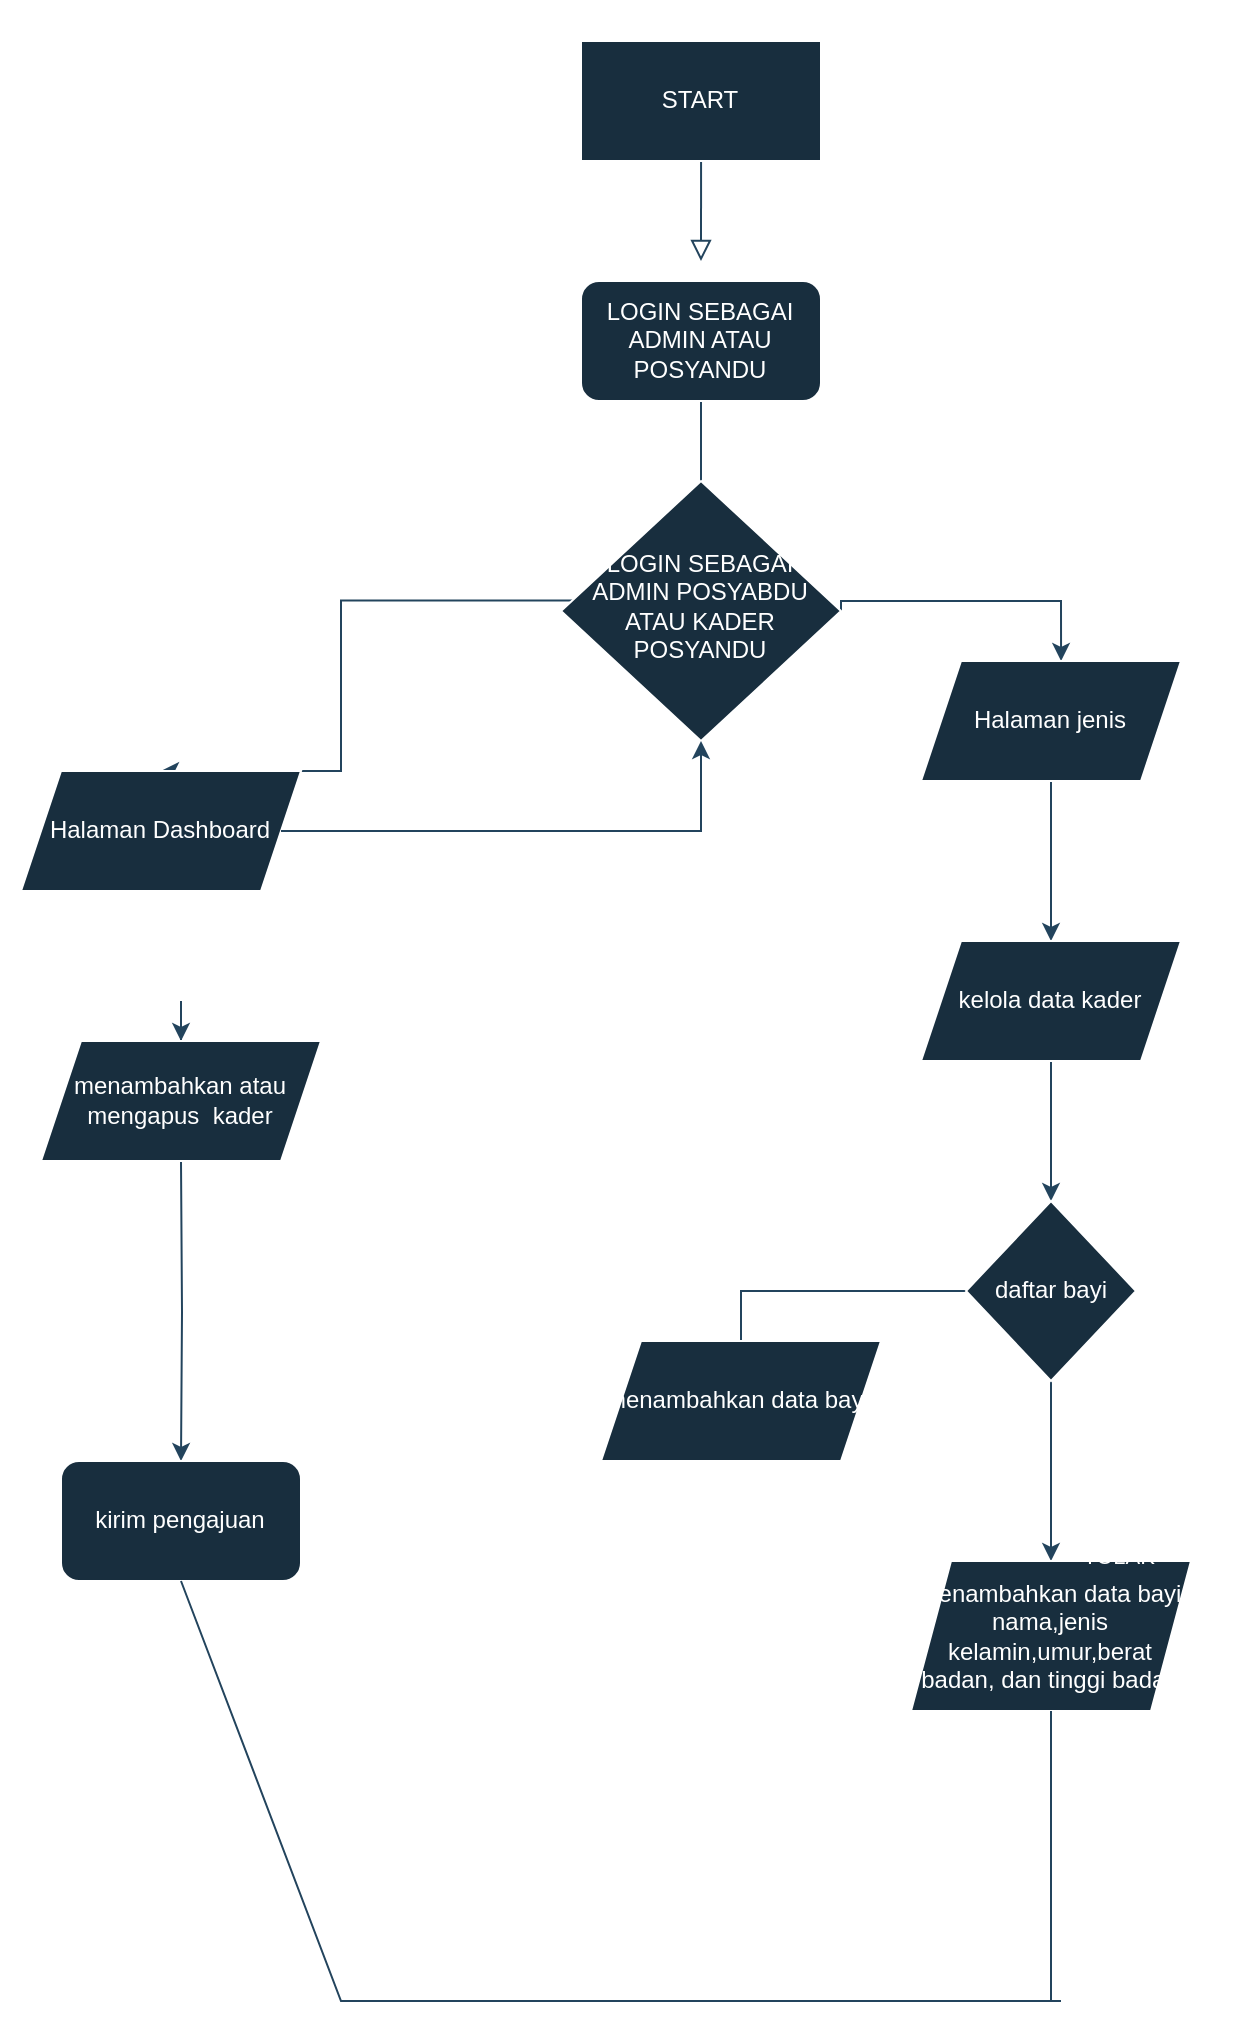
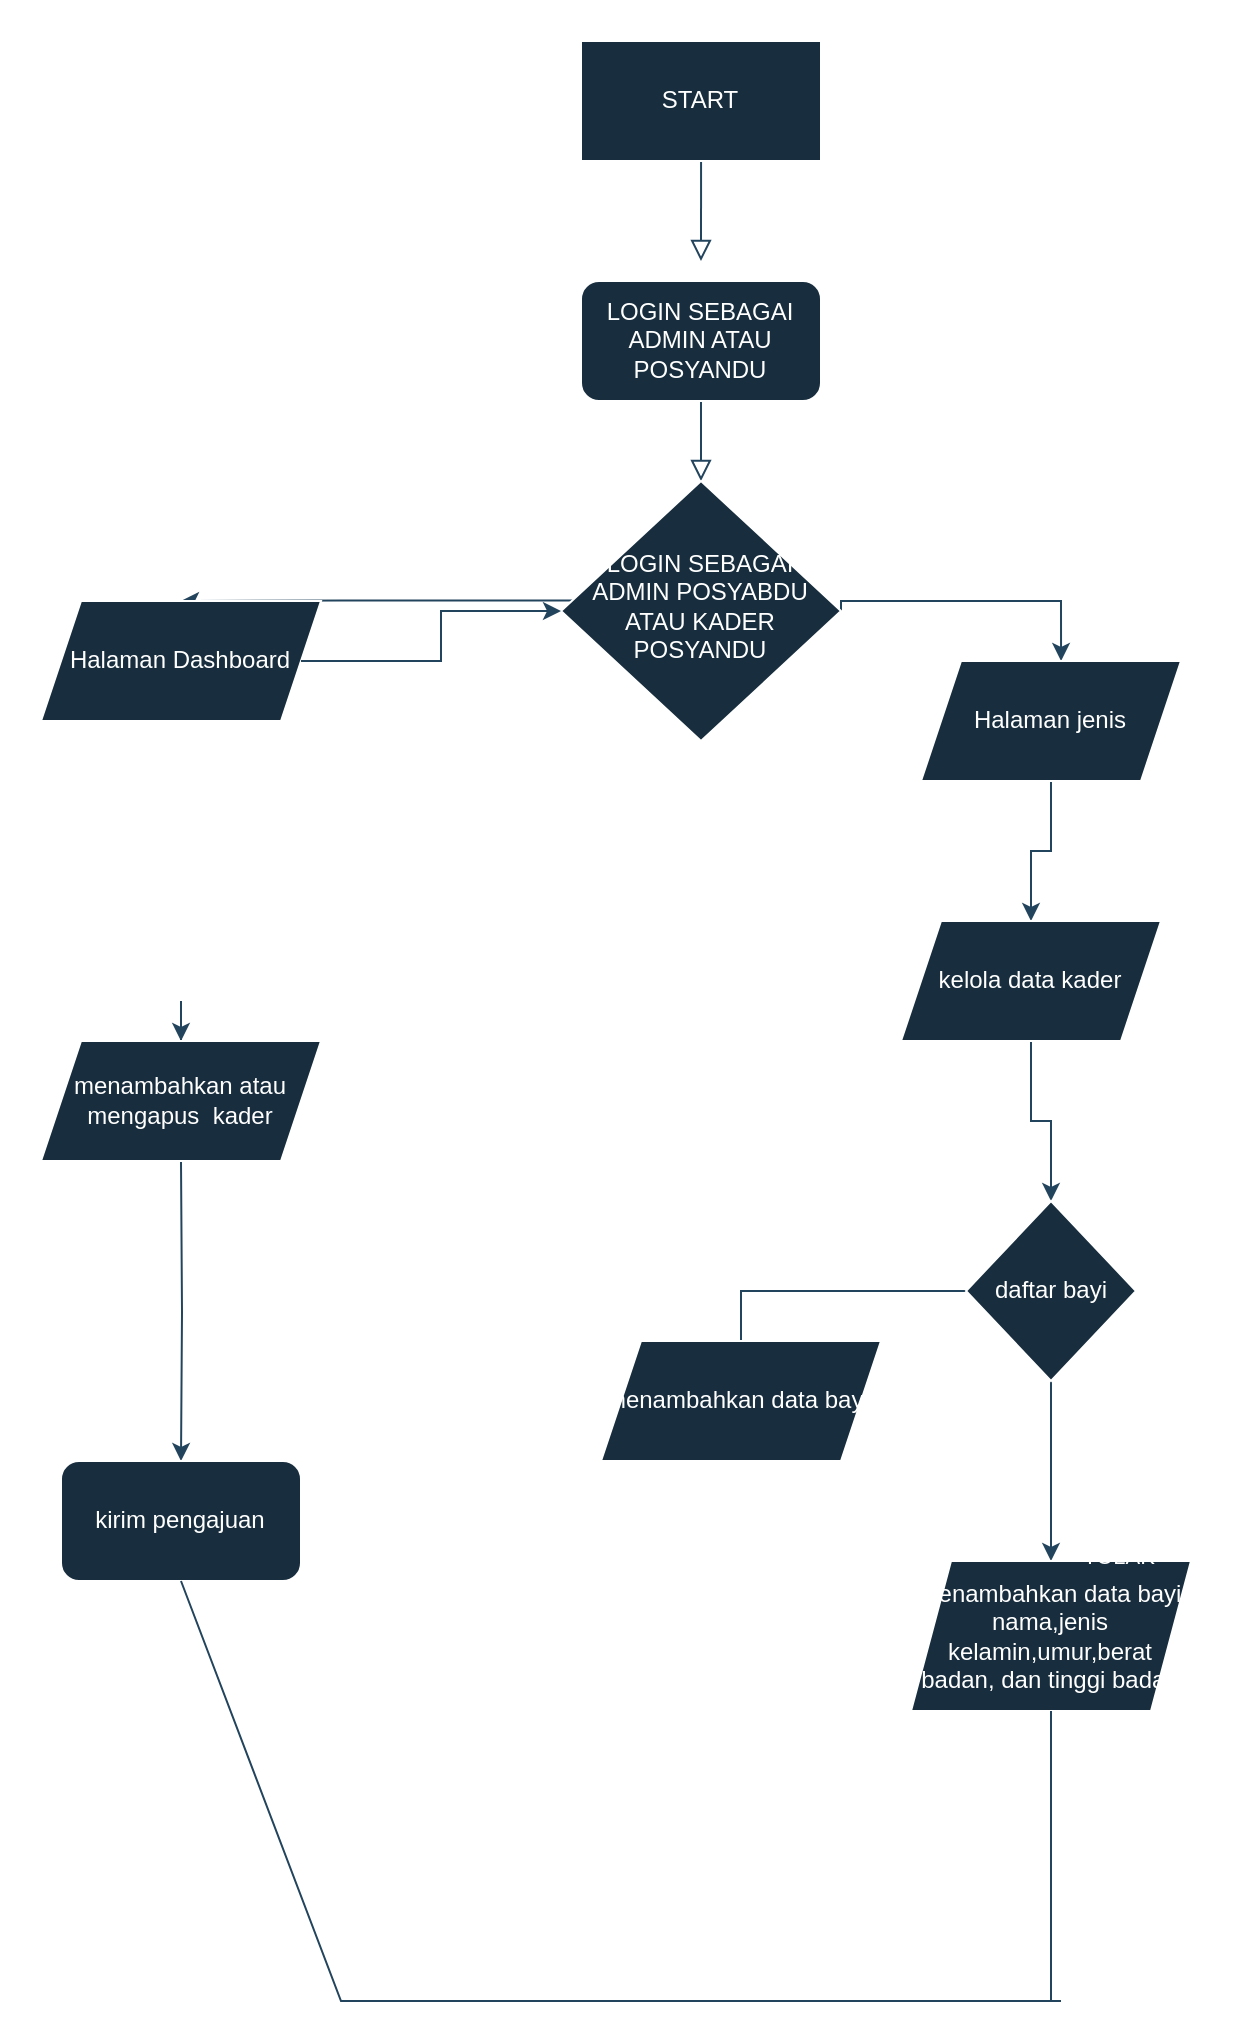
  <mxCell id="0" />
  <mxCell id="1" parent="0" />
  <mxCell id="2" value="" style="rounded=0;html=1;jettySize=auto;orthogonalLoop=1;fontSize=11;endArrow=block;endFill=0;endSize=8;strokeWidth=1;shadow=0;labelBackgroundColor=none;edgeStyle=orthogonalEdgeStyle;strokeColor=#23445D;fontColor=default;" parent="1" edge="1"><mxGeometry relative="1" as="geometry"><mxPoint x="350.034" y="80" as="sourcePoint" /><mxPoint x="350" y="130" as="targetPoint" /></mxGeometry></mxCell>
- <mxCell id="3" value="" style="rounded=0;html=1;jettySize=auto;orthogonalLoop=1;fontSize=11;endArrow=none;endFill=0;endSize=8;strokeWidth=1;shadow=0;labelBackgroundColor=none;edgeStyle=orthogonalEdgeStyle;exitX=0.5;exitY=1;exitDx=0;exitDy=0;strokeColor=#23445D;fontColor=default;" parent="1" source="7" target="6" edge="1"><mxGeometry y="20" relative="1" as="geometry"><mxPoint as="offset" /><mxPoint x="350" y="210" as="sourcePoint" /><Array as="points" /></mxGeometry></mxCell>
+ <mxCell id="3" value="" style="rounded=0;html=1;jettySize=auto;orthogonalLoop=1;fontSize=11;endArrow=block;endFill=0;endSize=8;strokeWidth=1;shadow=0;labelBackgroundColor=none;edgeStyle=orthogonalEdgeStyle;exitX=0.5;exitY=1;exitDx=0;exitDy=0;strokeColor=#23445D;fontColor=default;" parent="1" source="7" target="6" edge="1"><mxGeometry y="20" relative="1" as="geometry"><mxPoint as="offset" /><mxPoint x="350" y="210" as="sourcePoint" /><Array as="points" /></mxGeometry></mxCell>
  <mxCell id="4" value="" style="edgeStyle=orthogonalEdgeStyle;rounded=0;orthogonalLoop=1;jettySize=auto;html=1;entryX=0.5;entryY=0;entryDx=0;entryDy=0;labelBackgroundColor=none;strokeColor=#23445D;fontColor=default;" parent="1" target="10" edge="1"><mxGeometry relative="1" as="geometry"><mxPoint x="290.001" y="299.694" as="sourcePoint" /><mxPoint x="170" y="330" as="targetPoint" /><Array as="points"><mxPoint x="170" y="300" /></Array></mxGeometry></mxCell>
  <mxCell id="5" value="" style="edgeStyle=orthogonalEdgeStyle;rounded=0;orthogonalLoop=1;jettySize=auto;html=1;exitX=1;exitY=0.5;exitDx=0;exitDy=0;labelBackgroundColor=none;strokeColor=#23445D;fontColor=default;" parent="1" source="6" edge="1"><mxGeometry relative="1" as="geometry"><mxPoint x="439.999" y="300.034" as="sourcePoint" /><mxPoint x="530.04" y="330" as="targetPoint" /><Array as="points"><mxPoint x="530" y="300" /></Array></mxGeometry></mxCell>
  <mxCell id="6" value="LOGIN SEBAGAI ADMIN POSYABDU ATAU KADER POSYANDU" style="rhombus;whiteSpace=wrap;html=1;shadow=0;fontFamily=Helvetica;fontSize=12;align=center;strokeWidth=1;spacing=6;spacingTop=-4;labelBackgroundColor=none;fillColor=#182E3E;strokeColor=#FFFFFF;fontColor=#FFFFFF;" parent="1" vertex="1"><mxGeometry x="280" y="240" width="140" height="130" as="geometry" /></mxCell>
  <mxCell id="7" value="LOGIN SEBAGAI ADMIN ATAU POSYANDU" style="rounded=1;whiteSpace=wrap;html=1;labelBackgroundColor=none;fillColor=#182E3E;strokeColor=#FFFFFF;fontColor=#FFFFFF;" parent="1" vertex="1"><mxGeometry x="290" y="140" width="120" height="60" as="geometry" /></mxCell>
  <mxCell id="8" value="START" style="rounded=0;whiteSpace=wrap;html=1;labelBackgroundColor=none;fillColor=#182E3E;strokeColor=#FFFFFF;fontColor=#FFFFFF;" parent="1" vertex="1"><mxGeometry x="290" y="20" width="120" height="60" as="geometry" /></mxCell>
  <mxCell id="9" value="" style="edgeStyle=orthogonalEdgeStyle;rounded=0;orthogonalLoop=1;jettySize=auto;html=1;labelBackgroundColor=none;strokeColor=#23445D;fontColor=default;" parent="1" source="26" edge="1"><mxGeometry relative="1" as="geometry"><mxPoint x="90" y="520" as="targetPoint" /></mxGeometry></mxCell>
- <mxCell id="10" value="Halaman Dashboard" style="shape=parallelogram;perimeter=parallelogramPerimeter;whiteSpace=wrap;html=1;fixedSize=1;labelBackgroundColor=none;fillColor=#182E3E;strokeColor=#FFFFFF;fontColor=#FFFFFF;" parent="1" vertex="1"><mxGeometry x="10" y="385" width="140" height="60" as="geometry" /></mxCell>
+ <mxCell id="10" value="Halaman Dashboard" style="shape=parallelogram;perimeter=parallelogramPerimeter;whiteSpace=wrap;html=1;fixedSize=1;labelBackgroundColor=none;fillColor=#182E3E;strokeColor=#FFFFFF;fontColor=#FFFFFF;" parent="1" vertex="1"><mxGeometry x="20" y="300" width="140" height="60" as="geometry" /></mxCell>
  <mxCell id="11" value="" style="edgeStyle=orthogonalEdgeStyle;rounded=0;orthogonalLoop=1;jettySize=auto;html=1;labelBackgroundColor=none;strokeColor=#23445D;fontColor=default;" parent="1" target="12" edge="1"><mxGeometry relative="1" as="geometry"><mxPoint x="90" y="580" as="sourcePoint" /></mxGeometry></mxCell>
  <mxCell id="12" value="kirim pengajuan" style="whiteSpace=wrap;html=1;labelBackgroundColor=none;fillColor=#182E3E;strokeColor=#FFFFFF;fontColor=#FFFFFF;rounded=1;" parent="1" vertex="1"><mxGeometry x="30" y="730" width="120" height="60" as="geometry" /></mxCell>
  <mxCell id="13" value="" style="edgeStyle=orthogonalEdgeStyle;rounded=0;orthogonalLoop=1;jettySize=auto;html=1;labelBackgroundColor=none;strokeColor=#23445D;fontColor=default;" parent="1" source="14" target="16" edge="1"><mxGeometry relative="1" as="geometry" /></mxCell>
  <mxCell id="14" value="Halaman jenis" style="shape=parallelogram;perimeter=parallelogramPerimeter;whiteSpace=wrap;html=1;fixedSize=1;labelBackgroundColor=none;fillColor=#182E3E;strokeColor=#FFFFFF;fontColor=#FFFFFF;" parent="1" vertex="1"><mxGeometry x="460" y="330" width="130" height="60" as="geometry" /></mxCell>
  <mxCell id="15" value="" style="edgeStyle=orthogonalEdgeStyle;rounded=0;orthogonalLoop=1;jettySize=auto;html=1;labelBackgroundColor=none;strokeColor=#23445D;fontColor=default;" parent="1" source="16" target="19" edge="1"><mxGeometry relative="1" as="geometry" /></mxCell>
- <mxCell id="16" value="kelola data kader" style="shape=parallelogram;perimeter=parallelogramPerimeter;whiteSpace=wrap;html=1;fixedSize=1;labelBackgroundColor=none;fillColor=#182E3E;strokeColor=#FFFFFF;fontColor=#FFFFFF;" parent="1" vertex="1"><mxGeometry x="460" y="470" width="130" height="60" as="geometry" /></mxCell>
+ <mxCell id="16" value="kelola data kader" style="shape=parallelogram;perimeter=parallelogramPerimeter;whiteSpace=wrap;html=1;fixedSize=1;labelBackgroundColor=none;fillColor=#182E3E;strokeColor=#FFFFFF;fontColor=#FFFFFF;" parent="1" vertex="1"><mxGeometry x="450" y="460" width="130" height="60" as="geometry" /></mxCell>
  <mxCell id="17" value="" style="edgeStyle=orthogonalEdgeStyle;rounded=0;orthogonalLoop=1;jettySize=auto;html=1;labelBackgroundColor=none;strokeColor=#23445D;fontColor=default;" parent="1" source="19" edge="1"><mxGeometry relative="1" as="geometry"><mxPoint x="370" y="680" as="targetPoint" /><Array as="points"><mxPoint x="370" y="645" /></Array></mxGeometry></mxCell>
  <mxCell id="18" value="" style="edgeStyle=orthogonalEdgeStyle;rounded=0;orthogonalLoop=1;jettySize=auto;html=1;labelBackgroundColor=none;strokeColor=#23445D;fontColor=default;" parent="1" source="19" target="21" edge="1"><mxGeometry relative="1" as="geometry" /></mxCell>
  <mxCell id="19" value="daftar bayi" style="rhombus;whiteSpace=wrap;html=1;labelBackgroundColor=none;fillColor=#182E3E;strokeColor=#FFFFFF;fontColor=#FFFFFF;" parent="1" vertex="1"><mxGeometry x="482.5" y="600" width="85" height="90" as="geometry" /></mxCell>
  <mxCell id="20" value="menambahkan data bayii" style="shape=parallelogram;perimeter=parallelogramPerimeter;whiteSpace=wrap;html=1;fixedSize=1;labelBackgroundColor=none;fillColor=#182E3E;strokeColor=#FFFFFF;fontColor=#FFFFFF;" parent="1" vertex="1"><mxGeometry x="300" y="670" width="140" height="60" as="geometry" /></mxCell>
  <mxCell id="21" value="menambahkan data bayi nama,jenis kelamin,umur,berat badan, dan tinggi badan" style="shape=parallelogram;perimeter=parallelogramPerimeter;whiteSpace=wrap;html=1;fixedSize=1;labelBackgroundColor=none;fillColor=#182E3E;strokeColor=#FFFFFF;fontColor=#FFFFFF;" parent="1" vertex="1"><mxGeometry x="455" y="780" width="140" height="75" as="geometry" /></mxCell>
  <mxCell id="22" value="TOLAK" style="edgeLabel;html=1;align=center;verticalAlign=middle;resizable=0;points=[];labelBackgroundColor=none;fontColor=#FFFFFF;" parent="1" vertex="1" connectable="0"><mxGeometry x="567.495" y="780" as="geometry"><mxPoint x="-9" y="-3" as="offset" /></mxGeometry></mxCell>
  <mxCell id="23" value="" style="endArrow=none;html=1;rounded=0;entryX=0.5;entryY=1;entryDx=0;entryDy=0;labelBackgroundColor=none;strokeColor=#23445D;fontColor=default;" parent="1" target="12" edge="1"><mxGeometry width="50" height="50" relative="1" as="geometry"><mxPoint x="530" y="1000" as="sourcePoint" /><mxPoint x="340" y="790" as="targetPoint" /><Array as="points"><mxPoint x="170" y="1000" /></Array></mxGeometry></mxCell>
  <mxCell id="24" value="" style="endArrow=none;html=1;rounded=0;entryX=0.5;entryY=1;entryDx=0;entryDy=0;labelBackgroundColor=none;strokeColor=#23445D;fontColor=default;" parent="1" target="21" edge="1"><mxGeometry width="50" height="50" relative="1" as="geometry"><mxPoint x="525" y="1000" as="sourcePoint" /><mxPoint x="340" y="790" as="targetPoint" /><Array as="points" /></mxGeometry></mxCell>
  <mxCell id="25" value="" style="edgeStyle=orthogonalEdgeStyle;rounded=0;orthogonalLoop=1;jettySize=auto;html=1;labelBackgroundColor=none;strokeColor=#23445D;fontColor=default;" edge="1" parent="1" source="10" target="6"><mxGeometry relative="1" as="geometry"><mxPoint x="90" y="360" as="sourcePoint" /><mxPoint x="90" y="520" as="targetPoint" /></mxGeometry></mxCell>
  <mxCell id="26" value="menambahkan atau mengapus&amp;nbsp; kader" style="shape=parallelogram;perimeter=parallelogramPerimeter;whiteSpace=wrap;html=1;fixedSize=1;labelBackgroundColor=none;fillColor=#182E3E;strokeColor=#FFFFFF;fontColor=#FFFFFF;" vertex="1" parent="1"><mxGeometry x="20" y="520" width="140" height="60" as="geometry" /></mxCell>
